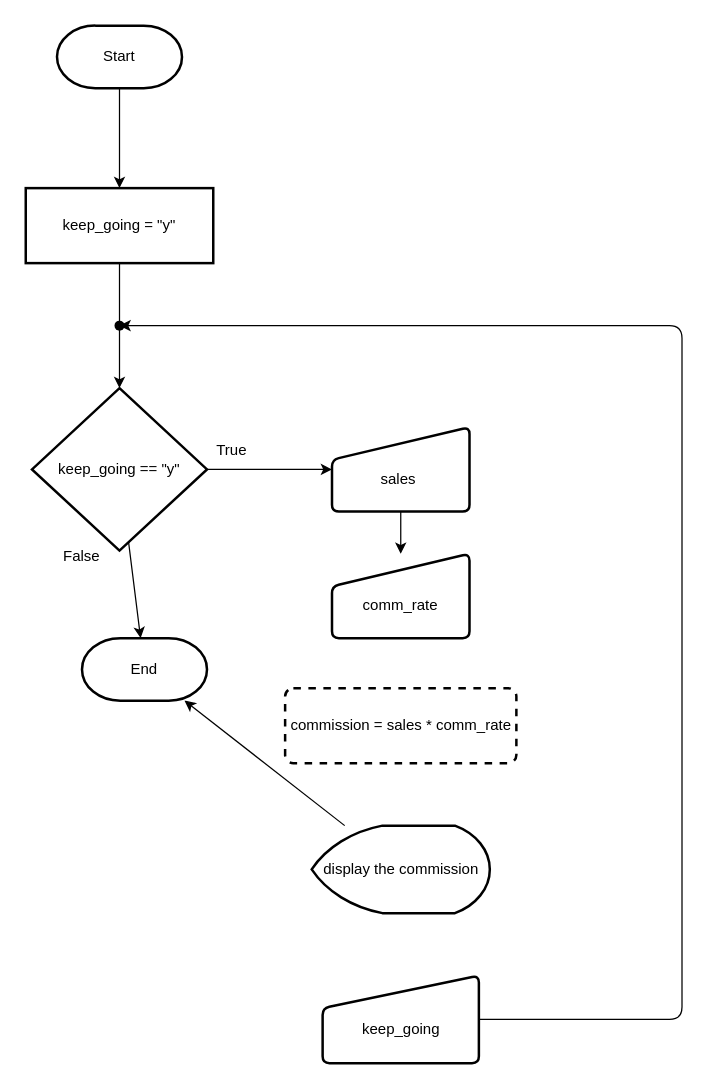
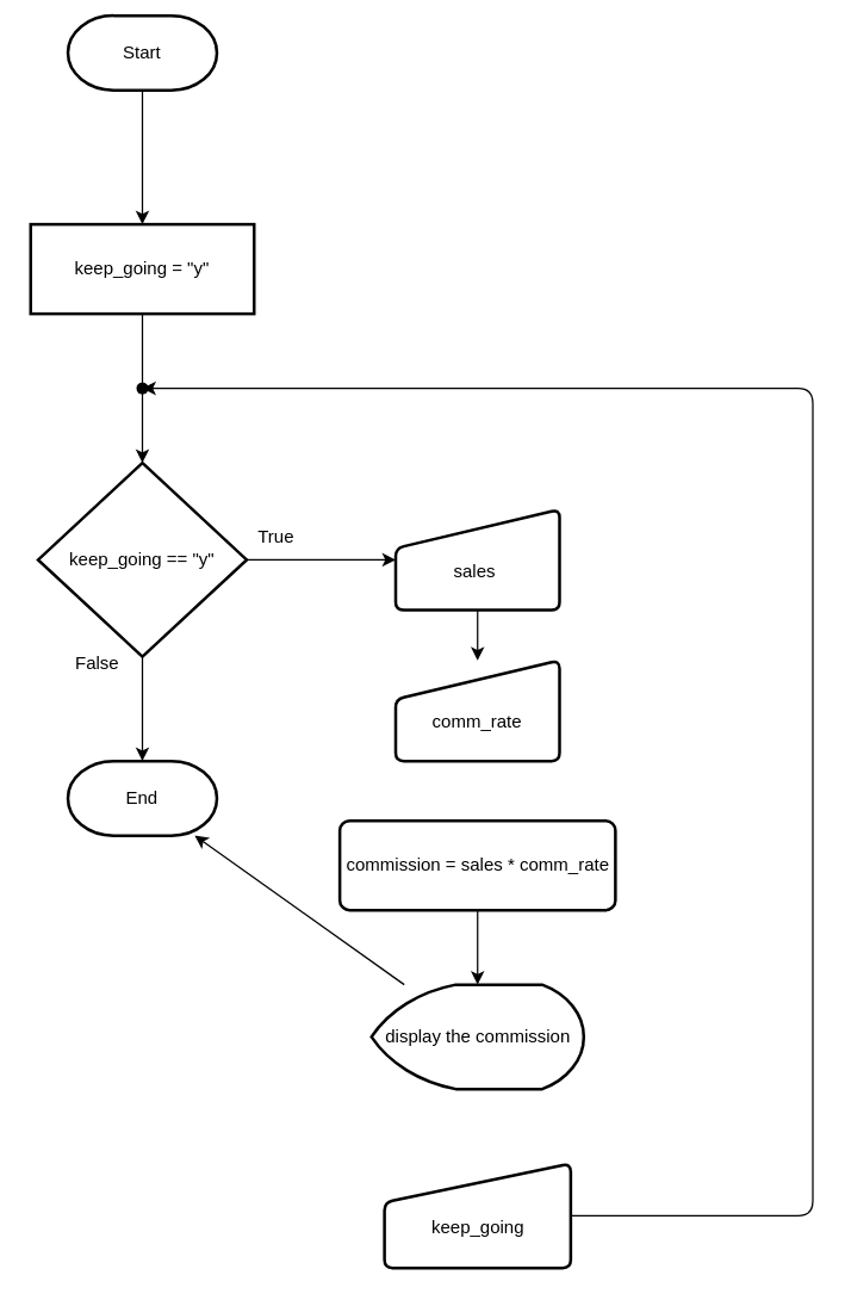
  <mxCell id="0" />
  <mxCell id="1" parent="0" />
  <mxCell id="2" value="" style="edgeStyle=none;html=1;" edge="1" parent="1" source="3" target="5"><mxGeometry relative="1" as="geometry" /></mxCell>
- <mxCell id="3" value="Start" style="strokeWidth=2;html=1;shape=mxgraph.flowchart.terminator;whiteSpace=wrap;" vertex="1" parent="1"><mxGeometry x="45" y="20" width="100" height="50" as="geometry" /></mxCell>
+ <mxCell id="3" value="Start" style="strokeWidth=2;html=1;shape=mxgraph.flowchart.terminator;whiteSpace=wrap;" vertex="1" parent="1"><mxGeometry x="45" y="10" width="100" height="50" as="geometry" /></mxCell>
  <mxCell id="4" value="" style="edgeStyle=none;html=1;startArrow=none;" edge="1" parent="1" source="21" target="8"><mxGeometry relative="1" as="geometry" /></mxCell>
  <mxCell id="5" value="keep_going = &quot;y&quot;" style="whiteSpace=wrap;html=1;strokeWidth=2;" vertex="1" parent="1"><mxGeometry x="20" y="150" width="150" height="60" as="geometry" /></mxCell>
  <mxCell id="6" value="" style="edgeStyle=none;html=1;" edge="1" parent="1" source="8" target="9"><mxGeometry relative="1" as="geometry" /></mxCell>
  <mxCell id="7" value="" style="edgeStyle=none;html=1;" edge="1" parent="1" source="8" target="12"><mxGeometry relative="1" as="geometry" /></mxCell>
  <mxCell id="8" value="keep_going == &quot;y&quot;" style="rhombus;whiteSpace=wrap;html=1;strokeWidth=2;" vertex="1" parent="1"><mxGeometry x="25" y="310" width="140" height="130" as="geometry" /></mxCell>
- <mxCell id="9" value="End" style="strokeWidth=2;html=1;shape=mxgraph.flowchart.terminator;whiteSpace=wrap;" vertex="1" parent="1"><mxGeometry x="65" y="510" width="100" height="50" as="geometry" /></mxCell>
+ <mxCell id="9" value="End" style="strokeWidth=2;html=1;shape=mxgraph.flowchart.terminator;whiteSpace=wrap;" vertex="1" parent="1"><mxGeometry x="45" y="510" width="100" height="50" as="geometry" /></mxCell>
  <mxCell id="10" value="False" style="text;html=1;strokeColor=none;fillColor=none;align=center;verticalAlign=middle;whiteSpace=wrap;rounded=0;" vertex="1" parent="1"><mxGeometry x="35" y="430" width="60" height="30" as="geometry" /></mxCell>
  <mxCell id="11" value="" style="edgeStyle=none;html=1;" edge="1" parent="1" source="12" target="14"><mxGeometry relative="1" as="geometry" /></mxCell>
  <mxCell id="12" value="&lt;br&gt;sales&amp;nbsp;" style="html=1;strokeWidth=2;shape=manualInput;whiteSpace=wrap;rounded=1;size=26;arcSize=11;" vertex="1" parent="1"><mxGeometry x="265" y="341.25" width="110" height="67.5" as="geometry" /></mxCell>
  <mxCell id="13" value="True" style="text;html=1;strokeColor=none;fillColor=none;align=center;verticalAlign=middle;whiteSpace=wrap;rounded=0;" vertex="1" parent="1"><mxGeometry x="155" y="345" width="60" height="30" as="geometry" /></mxCell>
  <mxCell id="14" value="&lt;br&gt;comm_rate" style="html=1;strokeWidth=2;shape=manualInput;whiteSpace=wrap;rounded=1;size=26;arcSize=11;" vertex="1" parent="1"><mxGeometry x="265" y="442.5" width="110" height="67.5" as="geometry" /></mxCell>
- <mxCell id="16" value="commission = sales * comm_rate" style="whiteSpace=wrap;html=1;strokeWidth=2;rounded=1;arcSize=11;dashed=1;" vertex="1" parent="1"><mxGeometry x="227.5" y="550" width="185" height="60" as="geometry" /></mxCell>
+ <mxCell id="15" value="" style="edgeStyle=none;html=1;" edge="1" parent="1" source="16" target="18"><mxGeometry relative="1" as="geometry" /></mxCell>
+ <mxCell id="16" value="commission = sales * comm_rate" style="whiteSpace=wrap;html=1;strokeWidth=2;rounded=1;arcSize=11;" vertex="1" parent="1"><mxGeometry x="227.5" y="550" width="185" height="60" as="geometry" /></mxCell>
  <mxCell id="17" value="" style="edgeStyle=none;html=1;" edge="1" parent="1" source="18" target="9"><mxGeometry relative="1" as="geometry" /></mxCell>
  <mxCell id="18" value="display the commission" style="strokeWidth=2;html=1;shape=mxgraph.flowchart.display;whiteSpace=wrap;" vertex="1" parent="1"><mxGeometry x="248.75" y="660" width="142.5" height="70" as="geometry" /></mxCell>
  <mxCell id="19" value="" style="edgeStyle=none;html=1;" edge="1" parent="1" source="20" target="21"><mxGeometry relative="1" as="geometry"><Array as="points"><mxPoint x="545" y="815" /><mxPoint x="545" y="590" /><mxPoint x="545" y="260" /></Array></mxGeometry></mxCell>
  <mxCell id="20" value="&lt;br&gt;keep_going" style="html=1;strokeWidth=2;shape=manualInput;whiteSpace=wrap;rounded=1;size=26;arcSize=11;" vertex="1" parent="1"><mxGeometry x="257.5" y="780" width="125" height="70" as="geometry" /></mxCell>
  <mxCell id="21" value="" style="shape=waypoint;sketch=0;size=6;pointerEvents=1;points=[];fillColor=default;resizable=0;rotatable=0;perimeter=centerPerimeter;snapToPoint=1;strokeWidth=2;rounded=1;arcSize=11;" vertex="1" parent="1"><mxGeometry x="75" y="240" width="40" height="40" as="geometry" /></mxCell>
  <mxCell id="22" value="" style="edgeStyle=none;html=1;endArrow=none;" edge="1" parent="1" source="5" target="21"><mxGeometry relative="1" as="geometry"><mxPoint x="95" y="210" as="sourcePoint" /><mxPoint x="95" y="310" as="targetPoint" /></mxGeometry></mxCell>
